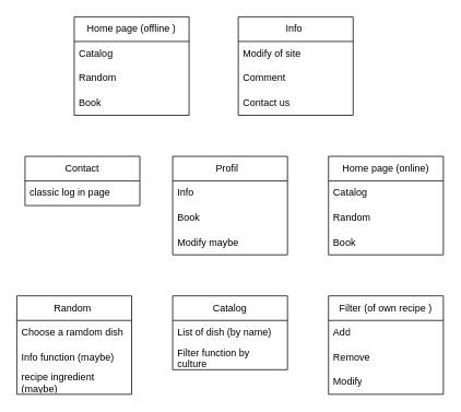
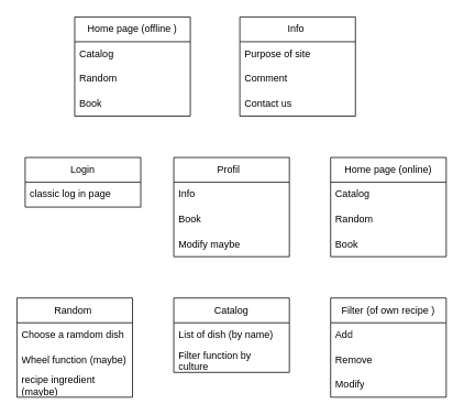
  <mxCell id="0" />
  <mxCell id="1" parent="0" />
- <mxCell id="2" value="Contact" style="swimlane;fontStyle=0;childLayout=stackLayout;horizontal=1;startSize=30;horizontalStack=0;resizeParent=1;resizeParentMax=0;resizeLast=0;collapsible=1;marginBottom=0;whiteSpace=wrap;html=1;" parent="1" vertex="1"><mxGeometry x="30" y="190" width="140" height="60" as="geometry" /></mxCell>
+ <mxCell id="2" value="Login" style="swimlane;fontStyle=0;childLayout=stackLayout;horizontal=1;startSize=30;horizontalStack=0;resizeParent=1;resizeParentMax=0;resizeLast=0;collapsible=1;marginBottom=0;whiteSpace=wrap;html=1;" parent="1" vertex="1"><mxGeometry x="30" y="190" width="140" height="60" as="geometry" /></mxCell>
  <mxCell id="3" value="classic log in page&amp;nbsp;" style="text;strokeColor=none;fillColor=none;align=left;verticalAlign=middle;spacingLeft=4;spacingRight=4;overflow=hidden;points=[[0,0.5],[1,0.5]];portConstraint=eastwest;rotatable=0;whiteSpace=wrap;html=1;" parent="2" vertex="1"><mxGeometry y="30" width="140" height="30" as="geometry" /></mxCell>
  <mxCell id="4" value="Profil&amp;nbsp;&amp;nbsp;" style="swimlane;fontStyle=0;childLayout=stackLayout;horizontal=1;startSize=30;horizontalStack=0;resizeParent=1;resizeParentMax=0;resizeLast=0;collapsible=1;marginBottom=0;whiteSpace=wrap;html=1;" parent="1" vertex="1"><mxGeometry x="210" y="190" width="140" height="120" as="geometry" /></mxCell>
  <mxCell id="5" value="Info&amp;nbsp;" style="text;strokeColor=none;fillColor=none;align=left;verticalAlign=middle;spacingLeft=4;spacingRight=4;overflow=hidden;points=[[0,0.5],[1,0.5]];portConstraint=eastwest;rotatable=0;whiteSpace=wrap;html=1;" parent="4" vertex="1"><mxGeometry y="30" width="140" height="30" as="geometry" /></mxCell>
  <mxCell id="6" value="Book&amp;nbsp;" style="text;strokeColor=none;fillColor=none;align=left;verticalAlign=middle;spacingLeft=4;spacingRight=4;overflow=hidden;points=[[0,0.5],[1,0.5]];portConstraint=eastwest;rotatable=0;whiteSpace=wrap;html=1;" parent="4" vertex="1"><mxGeometry y="60" width="140" height="30" as="geometry" /></mxCell>
  <mxCell id="7" value="Modify maybe&amp;nbsp;" style="text;strokeColor=none;fillColor=none;align=left;verticalAlign=middle;spacingLeft=4;spacingRight=4;overflow=hidden;points=[[0,0.5],[1,0.5]];portConstraint=eastwest;rotatable=0;whiteSpace=wrap;html=1;" parent="4" vertex="1"><mxGeometry y="90" width="140" height="30" as="geometry" /></mxCell>
  <mxCell id="8" value="Filter (of own recipe )" style="swimlane;fontStyle=0;childLayout=stackLayout;horizontal=1;startSize=30;horizontalStack=0;resizeParent=1;resizeParentMax=0;resizeLast=0;collapsible=1;marginBottom=0;whiteSpace=wrap;html=1;" parent="1" vertex="1"><mxGeometry x="400" y="360" width="140" height="120" as="geometry" /></mxCell>
  <mxCell id="9" value="Add" style="text;strokeColor=none;fillColor=none;align=left;verticalAlign=middle;spacingLeft=4;spacingRight=4;overflow=hidden;points=[[0,0.5],[1,0.5]];portConstraint=eastwest;rotatable=0;whiteSpace=wrap;html=1;" parent="8" vertex="1"><mxGeometry y="30" width="140" height="30" as="geometry" /></mxCell>
  <mxCell id="10" value="Remove&amp;nbsp;" style="text;strokeColor=none;fillColor=none;align=left;verticalAlign=middle;spacingLeft=4;spacingRight=4;overflow=hidden;points=[[0,0.5],[1,0.5]];portConstraint=eastwest;rotatable=0;whiteSpace=wrap;html=1;" parent="8" vertex="1"><mxGeometry y="60" width="140" height="30" as="geometry" /></mxCell>
  <mxCell id="11" value="Modify" style="text;strokeColor=none;fillColor=none;align=left;verticalAlign=middle;spacingLeft=4;spacingRight=4;overflow=hidden;points=[[0,0.5],[1,0.5]];portConstraint=eastwest;rotatable=0;whiteSpace=wrap;html=1;" parent="8" vertex="1"><mxGeometry y="90" width="140" height="30" as="geometry" /></mxCell>
  <mxCell id="12" value="Home page (online)" style="swimlane;fontStyle=0;childLayout=stackLayout;horizontal=1;startSize=30;horizontalStack=0;resizeParent=1;resizeParentMax=0;resizeLast=0;collapsible=1;marginBottom=0;whiteSpace=wrap;html=1;" parent="1" vertex="1"><mxGeometry x="400" y="190" width="140" height="120" as="geometry" /></mxCell>
  <mxCell id="13" value="Catalog&amp;nbsp;" style="text;strokeColor=none;fillColor=none;align=left;verticalAlign=middle;spacingLeft=4;spacingRight=4;overflow=hidden;points=[[0,0.5],[1,0.5]];portConstraint=eastwest;rotatable=0;whiteSpace=wrap;html=1;" parent="12" vertex="1"><mxGeometry y="30" width="140" height="30" as="geometry" /></mxCell>
  <mxCell id="14" value="Random&amp;nbsp;" style="text;strokeColor=none;fillColor=none;align=left;verticalAlign=middle;spacingLeft=4;spacingRight=4;overflow=hidden;points=[[0,0.5],[1,0.5]];portConstraint=eastwest;rotatable=0;whiteSpace=wrap;html=1;" parent="12" vertex="1"><mxGeometry y="60" width="140" height="30" as="geometry" /></mxCell>
  <mxCell id="15" value="Book&amp;nbsp;" style="text;strokeColor=none;fillColor=none;align=left;verticalAlign=middle;spacingLeft=4;spacingRight=4;overflow=hidden;points=[[0,0.5],[1,0.5]];portConstraint=eastwest;rotatable=0;whiteSpace=wrap;html=1;" parent="12" vertex="1"><mxGeometry y="90" width="140" height="30" as="geometry" /></mxCell>
  <mxCell id="16" value="Catalog" style="swimlane;fontStyle=0;childLayout=stackLayout;horizontal=1;startSize=30;horizontalStack=0;resizeParent=1;resizeParentMax=0;resizeLast=0;collapsible=1;marginBottom=0;whiteSpace=wrap;html=1;" parent="1" vertex="1"><mxGeometry x="210" y="360" width="140" height="90" as="geometry" /></mxCell>
  <mxCell id="17" value="List of dish (by name)&amp;nbsp; &amp;nbsp;&amp;nbsp;" style="text;strokeColor=none;fillColor=none;align=left;verticalAlign=middle;spacingLeft=4;spacingRight=4;overflow=hidden;points=[[0,0.5],[1,0.5]];portConstraint=eastwest;rotatable=0;whiteSpace=wrap;html=1;" parent="16" vertex="1"><mxGeometry y="30" width="140" height="30" as="geometry" /></mxCell>
  <mxCell id="18" value="Filter function by culture&amp;nbsp;" style="text;strokeColor=none;fillColor=none;align=left;verticalAlign=middle;spacingLeft=4;spacingRight=4;overflow=hidden;points=[[0,0.5],[1,0.5]];portConstraint=eastwest;rotatable=0;whiteSpace=wrap;html=1;" parent="16" vertex="1"><mxGeometry y="60" width="140" height="30" as="geometry" /></mxCell>
  <mxCell id="19" value="Info&amp;nbsp;" style="swimlane;fontStyle=0;childLayout=stackLayout;horizontal=1;startSize=30;horizontalStack=0;resizeParent=1;resizeParentMax=0;resizeLast=0;collapsible=1;marginBottom=0;whiteSpace=wrap;html=1;" parent="1" vertex="1"><mxGeometry x="290" y="20" width="140" height="120" as="geometry" /></mxCell>
- <mxCell id="20" value="Modify of site&amp;nbsp;&amp;nbsp;" style="text;strokeColor=none;fillColor=none;align=left;verticalAlign=middle;spacingLeft=4;spacingRight=4;overflow=hidden;points=[[0,0.5],[1,0.5]];portConstraint=eastwest;rotatable=0;whiteSpace=wrap;html=1;" parent="19" vertex="1"><mxGeometry y="30" width="140" height="30" as="geometry" /></mxCell>
+ <mxCell id="20" value="Purpose of site&amp;nbsp;&amp;nbsp;" style="text;strokeColor=none;fillColor=none;align=left;verticalAlign=middle;spacingLeft=4;spacingRight=4;overflow=hidden;points=[[0,0.5],[1,0.5]];portConstraint=eastwest;rotatable=0;whiteSpace=wrap;html=1;" parent="19" vertex="1"><mxGeometry y="30" width="140" height="30" as="geometry" /></mxCell>
  <mxCell id="21" value="Comment&amp;nbsp;" style="text;strokeColor=none;fillColor=none;align=left;verticalAlign=middle;spacingLeft=4;spacingRight=4;overflow=hidden;points=[[0,0.5],[1,0.5]];portConstraint=eastwest;rotatable=0;whiteSpace=wrap;html=1;" parent="19" vertex="1"><mxGeometry y="60" width="140" height="30" as="geometry" /></mxCell>
  <mxCell id="22" value="Contact us&amp;nbsp;" style="text;strokeColor=none;fillColor=none;align=left;verticalAlign=middle;spacingLeft=4;spacingRight=4;overflow=hidden;points=[[0,0.5],[1,0.5]];portConstraint=eastwest;rotatable=0;whiteSpace=wrap;html=1;" parent="19" vertex="1"><mxGeometry y="90" width="140" height="30" as="geometry" /></mxCell>
  <mxCell id="23" value="Random&amp;nbsp;" style="swimlane;fontStyle=0;childLayout=stackLayout;horizontal=1;startSize=30;horizontalStack=0;resizeParent=1;resizeParentMax=0;resizeLast=0;collapsible=1;marginBottom=0;whiteSpace=wrap;html=1;" parent="1" vertex="1"><mxGeometry x="20" y="360" width="140" height="120" as="geometry" /></mxCell>
  <mxCell id="24" value="Choose a ramdom dish&amp;nbsp;" style="text;strokeColor=none;fillColor=none;align=left;verticalAlign=middle;spacingLeft=4;spacingRight=4;overflow=hidden;points=[[0,0.5],[1,0.5]];portConstraint=eastwest;rotatable=0;whiteSpace=wrap;html=1;" parent="23" vertex="1"><mxGeometry y="30" width="140" height="30" as="geometry" /></mxCell>
- <mxCell id="25" value="Info function (maybe)" style="text;strokeColor=none;fillColor=none;align=left;verticalAlign=middle;spacingLeft=4;spacingRight=4;overflow=hidden;points=[[0,0.5],[1,0.5]];portConstraint=eastwest;rotatable=0;whiteSpace=wrap;html=1;" parent="23" vertex="1"><mxGeometry y="60" width="140" height="30" as="geometry" /></mxCell>
+ <mxCell id="25" value="Wheel function (maybe)" style="text;strokeColor=none;fillColor=none;align=left;verticalAlign=middle;spacingLeft=4;spacingRight=4;overflow=hidden;points=[[0,0.5],[1,0.5]];portConstraint=eastwest;rotatable=0;whiteSpace=wrap;html=1;" parent="23" vertex="1"><mxGeometry y="60" width="140" height="30" as="geometry" /></mxCell>
  <mxCell id="26" value="recipe ingredient (maybe)" style="text;strokeColor=none;fillColor=none;align=left;verticalAlign=middle;spacingLeft=4;spacingRight=4;overflow=hidden;points=[[0,0.5],[1,0.5]];portConstraint=eastwest;rotatable=0;whiteSpace=wrap;html=1;" parent="23" vertex="1"><mxGeometry y="90" width="140" height="30" as="geometry" /></mxCell>
  <mxCell id="27" value="Home page (offline )" style="swimlane;fontStyle=0;childLayout=stackLayout;horizontal=1;startSize=30;horizontalStack=0;resizeParent=1;resizeParentMax=0;resizeLast=0;collapsible=1;marginBottom=0;whiteSpace=wrap;html=1;" parent="1" vertex="1"><mxGeometry x="90" y="20" width="140" height="120" as="geometry" /></mxCell>
  <mxCell id="28" value="Catalog&amp;nbsp;" style="text;strokeColor=none;fillColor=none;align=left;verticalAlign=middle;spacingLeft=4;spacingRight=4;overflow=hidden;points=[[0,0.5],[1,0.5]];portConstraint=eastwest;rotatable=0;whiteSpace=wrap;html=1;" parent="27" vertex="1"><mxGeometry y="30" width="140" height="30" as="geometry" /></mxCell>
  <mxCell id="29" value="Random&amp;nbsp;" style="text;strokeColor=none;fillColor=none;align=left;verticalAlign=middle;spacingLeft=4;spacingRight=4;overflow=hidden;points=[[0,0.5],[1,0.5]];portConstraint=eastwest;rotatable=0;whiteSpace=wrap;html=1;" parent="27" vertex="1"><mxGeometry y="60" width="140" height="30" as="geometry" /></mxCell>
  <mxCell id="30" value="Book&amp;nbsp;" style="text;strokeColor=none;fillColor=none;align=left;verticalAlign=middle;spacingLeft=4;spacingRight=4;overflow=hidden;points=[[0,0.5],[1,0.5]];portConstraint=eastwest;rotatable=0;whiteSpace=wrap;html=1;" parent="27" vertex="1"><mxGeometry y="90" width="140" height="30" as="geometry" /></mxCell>
